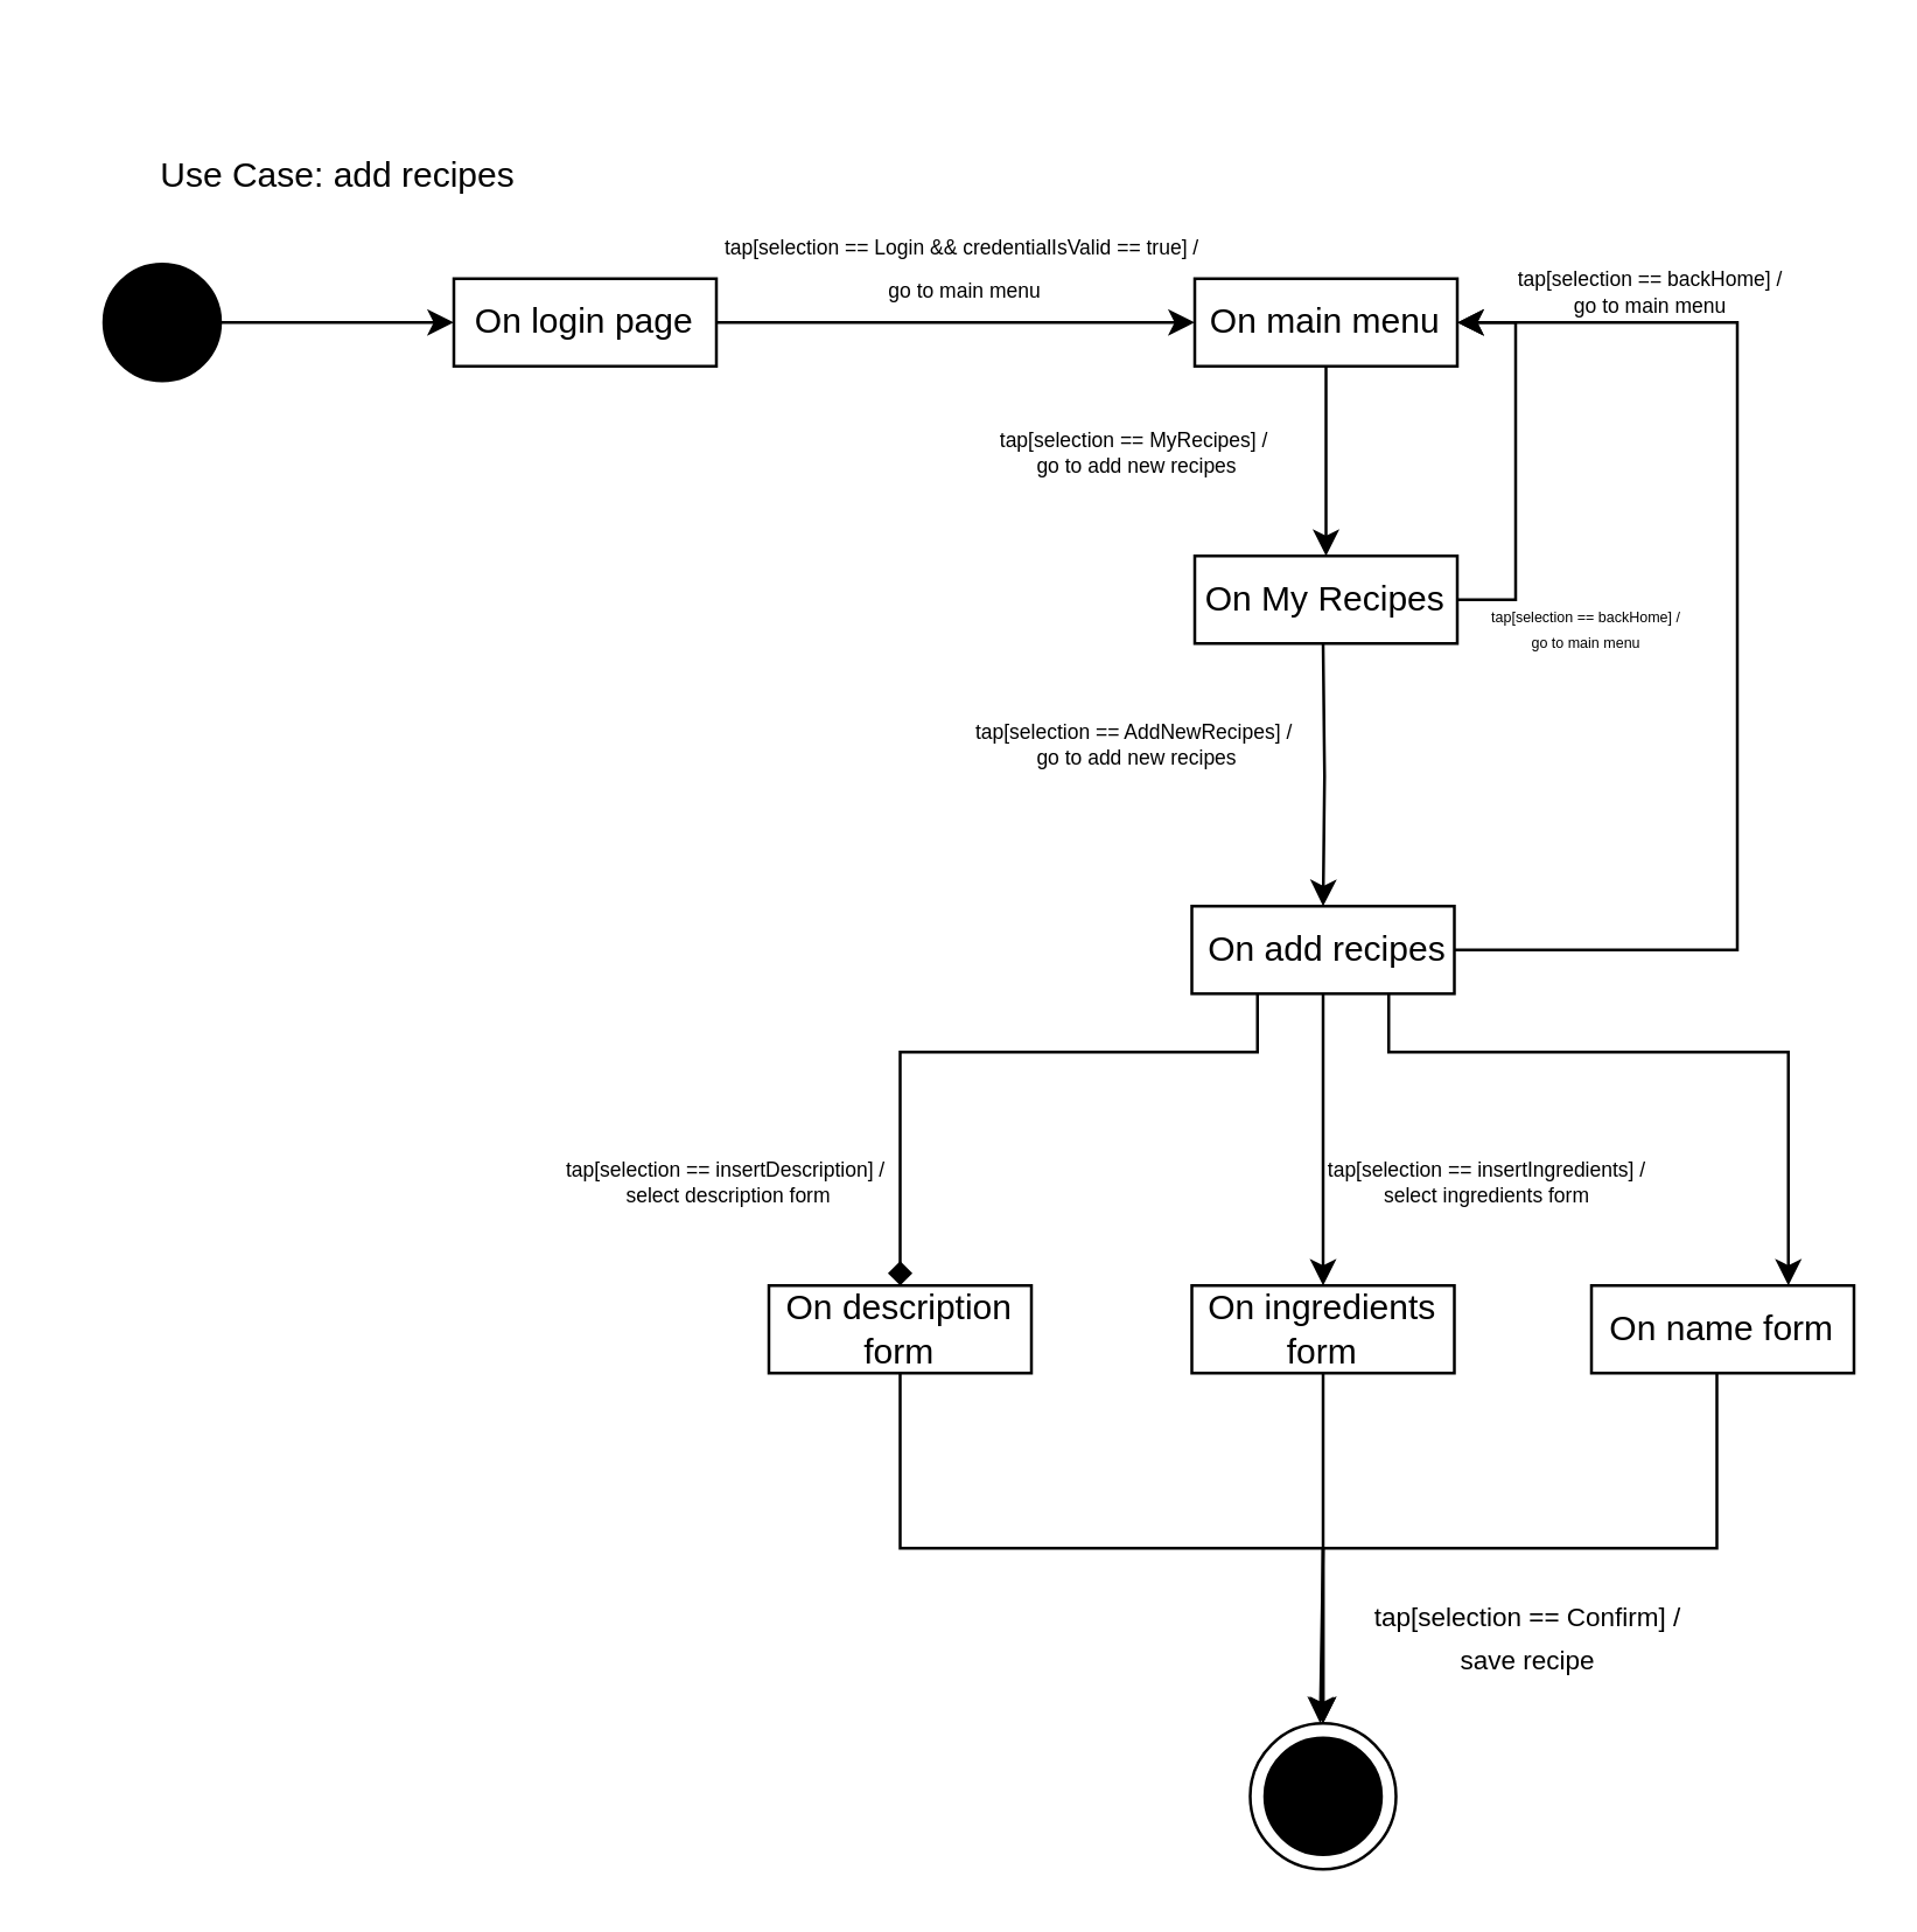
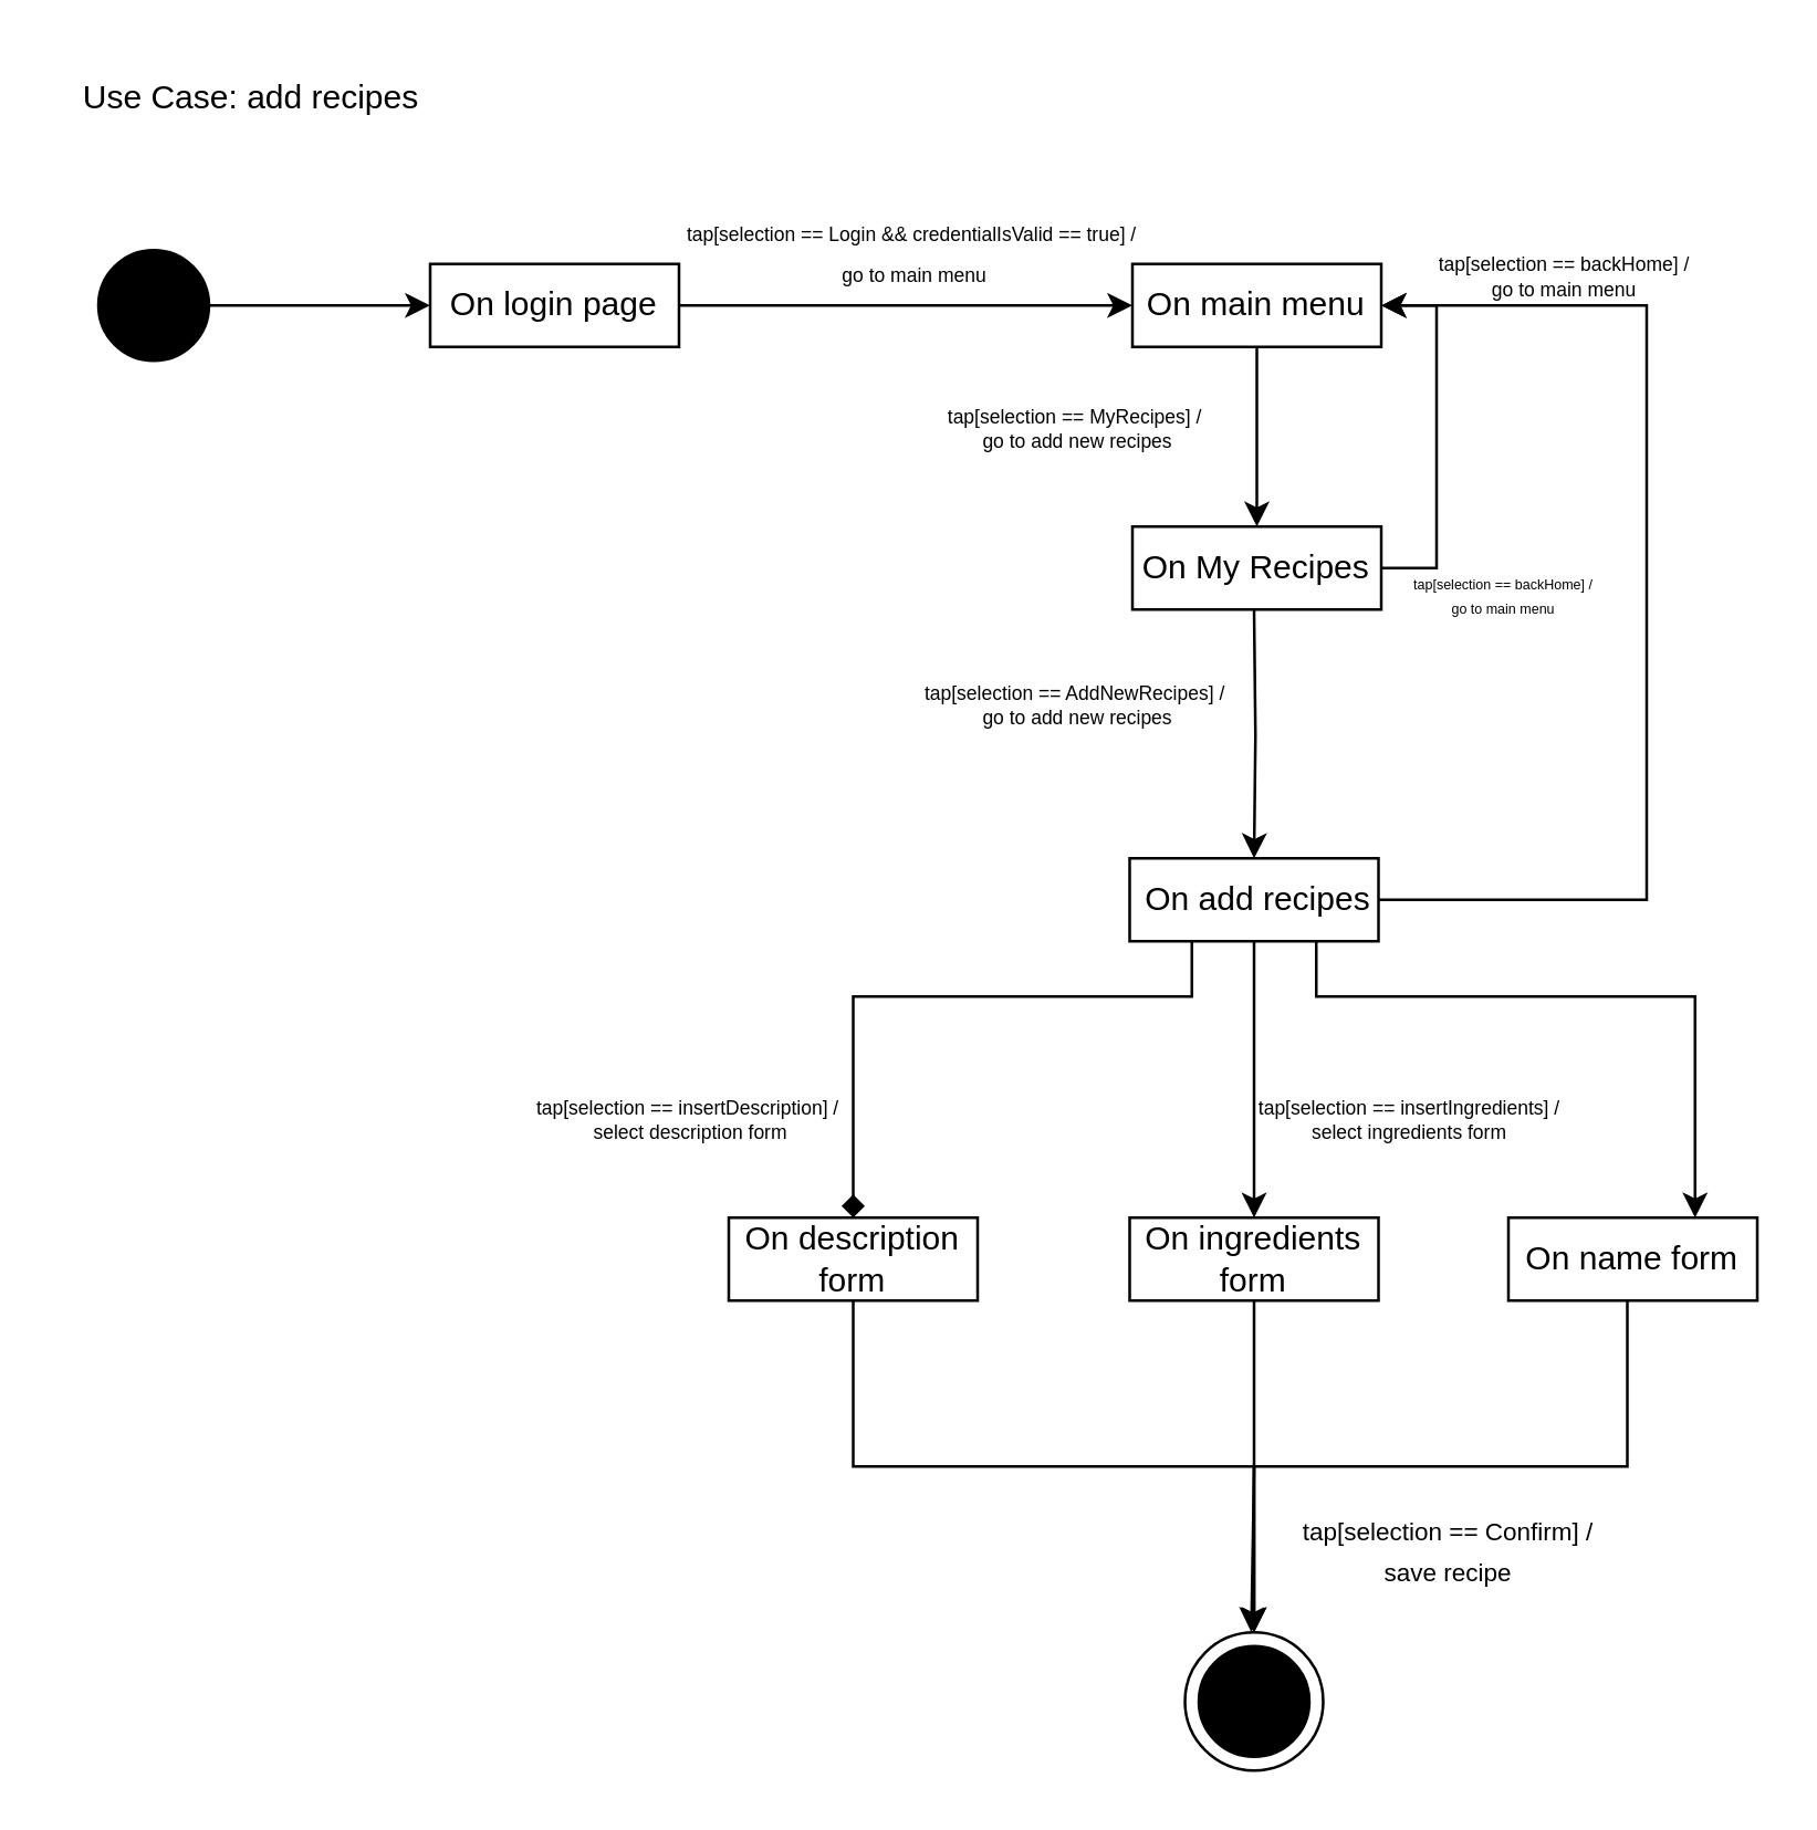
  <mxCell id="0" />
  <mxCell id="1" parent="0" />
  <mxCell id="2" value="" style="ellipse;whiteSpace=wrap;html=1;aspect=fixed;fillColor=#000000;" parent="1" vertex="1"><mxGeometry x="35" y="90" width="40" height="40" as="geometry" /></mxCell>
  <mxCell id="3" value="" style="endArrow=classic;html=1;rounded=0;" parent="1" edge="1"><mxGeometry width="50" height="50" relative="1" as="geometry"><mxPoint x="75" y="110" as="sourcePoint" /><mxPoint x="155" y="110" as="targetPoint" /></mxGeometry></mxCell>
  <mxCell id="4" value="On login page" style="rounded=0;whiteSpace=wrap;html=1;fillColor=#FFFFFF;" parent="1" vertex="1"><mxGeometry x="155" y="95" width="90" height="30" as="geometry" /></mxCell>
  <mxCell id="5" value="" style="ellipse;whiteSpace=wrap;html=1;aspect=fixed;fillColor=#000000;" parent="1" vertex="1"><mxGeometry x="433" y="595" width="40" height="40" as="geometry" /></mxCell>
  <mxCell id="6" value="" style="ellipse;whiteSpace=wrap;html=1;aspect=fixed;fillColor=none;" parent="1" vertex="1"><mxGeometry x="428" y="590" width="50" height="50" as="geometry" /></mxCell>
- <mxCell id="7" value="Use Case: add recipes" style="text;html=1;align=center;verticalAlign=middle;resizable=0;points=[];autosize=1;strokeColor=none;fillColor=none;" parent="1" vertex="1"><mxGeometry x="45" y="45" width="140" height="30" as="geometry" /></mxCell>
+ <mxCell id="7" value="Use Case: add recipes" style="text;html=1;align=center;verticalAlign=middle;resizable=0;points=[];autosize=1;strokeColor=none;fillColor=none;" parent="1" vertex="1"><mxGeometry x="20" y="20" width="140" height="30" as="geometry" /></mxCell>
  <mxCell id="8" style="edgeStyle=orthogonalEdgeStyle;rounded=0;orthogonalLoop=1;jettySize=auto;html=1;fontSize=7;" parent="1" target="17" edge="1"><mxGeometry relative="1" as="geometry"><mxPoint x="453" y="220" as="sourcePoint" /></mxGeometry></mxCell>
  <mxCell id="9" style="edgeStyle=orthogonalEdgeStyle;rounded=0;orthogonalLoop=1;jettySize=auto;html=1;exitX=0.5;exitY=1;exitDx=0;exitDy=0;" edge="1" parent="1" source="10" target="29"><mxGeometry relative="1" as="geometry" /></mxCell>
  <mxCell id="10" value="On main menu" style="rounded=0;whiteSpace=wrap;html=1;fillColor=#FFFFFF;" parent="1" vertex="1"><mxGeometry x="409" y="95" width="90" height="30" as="geometry" /></mxCell>
  <mxCell id="11" value="" style="endArrow=classic;html=1;rounded=0;exitX=1;exitY=0.5;exitDx=0;exitDy=0;entryX=0;entryY=0.5;entryDx=0;entryDy=0;" parent="1" source="4" target="10" edge="1"><mxGeometry width="50" height="50" relative="1" as="geometry"><mxPoint x="535" y="170" as="sourcePoint" /><mxPoint x="585" y="120" as="targetPoint" /></mxGeometry></mxCell>
  <mxCell id="12" value="&lt;font style=&quot;font-size: 7px;&quot;&gt;tap[selection == Login &amp;amp;&amp;amp; credentialIsValid == true] /&amp;nbsp;&lt;br&gt;go to main menu&lt;br&gt;&lt;/font&gt;" style="text;html=1;align=center;verticalAlign=middle;resizable=0;points=[];autosize=1;strokeColor=none;fillColor=none;" parent="1" vertex="1"><mxGeometry x="235" y="70" width="190" height="40" as="geometry" /></mxCell>
  <mxCell id="13" style="edgeStyle=orthogonalEdgeStyle;rounded=0;orthogonalLoop=1;jettySize=auto;html=1;exitX=1;exitY=0.5;exitDx=0;exitDy=0;fontSize=7;entryX=1;entryY=0.5;entryDx=0;entryDy=0;" parent="1" source="17" target="10" edge="1"><mxGeometry relative="1" as="geometry"><mxPoint x="635" y="100" as="targetPoint" /><Array as="points"><mxPoint x="595" y="325" /><mxPoint x="595" y="110" /></Array></mxGeometry></mxCell>
  <mxCell id="14" style="edgeStyle=orthogonalEdgeStyle;rounded=0;orthogonalLoop=1;jettySize=auto;html=1;exitX=0.5;exitY=1;exitDx=0;exitDy=0;entryX=0.5;entryY=0;entryDx=0;entryDy=0;fontSize=7;" parent="1" source="17" target="23" edge="1"><mxGeometry relative="1" as="geometry" /></mxCell>
  <mxCell id="15" style="edgeStyle=orthogonalEdgeStyle;rounded=0;orthogonalLoop=1;jettySize=auto;html=1;exitX=0.75;exitY=1;exitDx=0;exitDy=0;entryX=0.75;entryY=0;entryDx=0;entryDy=0;fontSize=7;" parent="1" source="17" target="25" edge="1"><mxGeometry relative="1" as="geometry"><Array as="points"><mxPoint x="476" y="360" /><mxPoint x="613" y="360" /></Array></mxGeometry></mxCell>
  <mxCell id="16" style="edgeStyle=orthogonalEdgeStyle;rounded=0;orthogonalLoop=1;jettySize=auto;html=1;exitX=0.25;exitY=1;exitDx=0;exitDy=0;entryX=0.5;entryY=0;entryDx=0;entryDy=0;fontSize=7;endArrow=diamond;" parent="1" source="17" target="21" edge="1"><mxGeometry relative="1" as="geometry"><Array as="points"><mxPoint x="431" y="360" /><mxPoint x="308" y="360" /></Array></mxGeometry></mxCell>
  <mxCell id="17" value="&amp;nbsp;On add recipes" style="rounded=0;whiteSpace=wrap;html=1;fillColor=#FFFFFF;" parent="1" vertex="1"><mxGeometry x="408" y="310" width="90" height="30" as="geometry" /></mxCell>
  <mxCell id="18" value="tap[selection == MyRecipes] /&amp;nbsp;&lt;br&gt;go to add new recipes" style="text;html=1;align=center;verticalAlign=middle;resizable=0;points=[];autosize=1;strokeColor=none;fillColor=none;fontSize=7;" parent="1" vertex="1"><mxGeometry x="329" y="140" width="120" height="30" as="geometry" /></mxCell>
  <mxCell id="19" value="tap[selection == backHome] /&lt;br&gt;go to main menu" style="text;html=1;align=center;verticalAlign=middle;resizable=0;points=[];autosize=1;strokeColor=none;fillColor=none;fontSize=7;" parent="1" vertex="1"><mxGeometry x="510" y="85" width="110" height="30" as="geometry" /></mxCell>
  <mxCell id="20" style="edgeStyle=orthogonalEdgeStyle;rounded=0;orthogonalLoop=1;jettySize=auto;html=1;exitX=0.5;exitY=1;exitDx=0;exitDy=0;entryX=0.5;entryY=0;entryDx=0;entryDy=0;fontSize=7;" parent="1" source="21" target="6" edge="1"><mxGeometry relative="1" as="geometry" /></mxCell>
  <mxCell id="21" value="On description form" style="rounded=0;whiteSpace=wrap;html=1;fillColor=#FFFFFF;" parent="1" vertex="1"><mxGeometry x="263" y="440" width="90" height="30" as="geometry" /></mxCell>
  <mxCell id="22" style="edgeStyle=orthogonalEdgeStyle;rounded=0;orthogonalLoop=1;jettySize=auto;html=1;exitX=0.5;exitY=1;exitDx=0;exitDy=0;fontSize=7;" parent="1" source="23" edge="1"><mxGeometry relative="1" as="geometry"><mxPoint x="453" y="590" as="targetPoint" /></mxGeometry></mxCell>
  <mxCell id="23" value="On ingredients form" style="rounded=0;whiteSpace=wrap;html=1;fillColor=#FFFFFF;" parent="1" vertex="1"><mxGeometry x="408" y="440" width="90" height="30" as="geometry" /></mxCell>
  <mxCell id="24" style="edgeStyle=orthogonalEdgeStyle;rounded=0;orthogonalLoop=1;jettySize=auto;html=1;exitX=0.5;exitY=1;exitDx=0;exitDy=0;fontSize=7;" parent="1" edge="1"><mxGeometry relative="1" as="geometry"><mxPoint x="452" y="590" as="targetPoint" /><mxPoint x="588" y="470" as="sourcePoint" /><Array as="points"><mxPoint x="588" y="530" /><mxPoint x="453" y="530" /><mxPoint x="453" y="590" /></Array></mxGeometry></mxCell>
  <mxCell id="25" value="On name form" style="rounded=0;whiteSpace=wrap;html=1;fillColor=#FFFFFF;" parent="1" vertex="1"><mxGeometry x="545" y="440" width="90" height="30" as="geometry" /></mxCell>
  <mxCell id="26" value="tap[selection == insertIngredients] /&lt;br&gt;select ingredients form" style="text;html=1;align=center;verticalAlign=middle;resizable=0;points=[];autosize=1;strokeColor=none;fillColor=none;fontSize=7;" parent="1" vertex="1"><mxGeometry x="444" y="390" width="130" height="30" as="geometry" /></mxCell>
  <mxCell id="27" value="tap[selection == insertDescription] /&amp;nbsp;&lt;br&gt;select description form" style="text;html=1;align=center;verticalAlign=middle;resizable=0;points=[];autosize=1;strokeColor=none;fillColor=none;fontSize=7;" parent="1" vertex="1"><mxGeometry x="184" y="390" width="130" height="30" as="geometry" /></mxCell>
  <mxCell id="28" style="edgeStyle=orthogonalEdgeStyle;rounded=0;orthogonalLoop=1;jettySize=auto;html=1;exitX=1;exitY=0.5;exitDx=0;exitDy=0;entryX=1;entryY=0.5;entryDx=0;entryDy=0;" edge="1" parent="1" source="29" target="10"><mxGeometry relative="1" as="geometry" /></mxCell>
  <mxCell id="29" value="On My Recipes" style="rounded=0;whiteSpace=wrap;html=1;fillColor=#FFFFFF;" vertex="1" parent="1"><mxGeometry x="409" y="190" width="90" height="30" as="geometry" /></mxCell>
  <mxCell id="30" value="tap[selection == AddNewRecipes] /&amp;nbsp;&lt;br&gt;go to add new recipes" style="text;html=1;align=center;verticalAlign=middle;resizable=0;points=[];autosize=1;strokeColor=none;fillColor=none;fontSize=7;" vertex="1" parent="1"><mxGeometry x="324" y="240" width="130" height="30" as="geometry" /></mxCell>
  <mxCell id="31" value="&lt;font style=&quot;font-size: 5px;&quot;&gt;tap[selection == backHome] /&lt;br&gt;go to main menu&lt;/font&gt;" style="text;html=1;align=center;verticalAlign=middle;resizable=0;points=[];autosize=1;strokeColor=none;fillColor=none;fontSize=7;" vertex="1" parent="1"><mxGeometry x="498" y="200" width="90" height="30" as="geometry" /></mxCell>
  <mxCell id="32" value="&lt;font style=&quot;font-size: 9px;&quot;&gt;tap[selection == Confirm] /&lt;br&gt;save recipe&lt;/font&gt;" style="text;html=1;align=center;verticalAlign=middle;resizable=0;points=[];autosize=1;strokeColor=none;fillColor=none;" vertex="1" parent="1"><mxGeometry x="458" y="540" width="130" height="40" as="geometry" /></mxCell>
